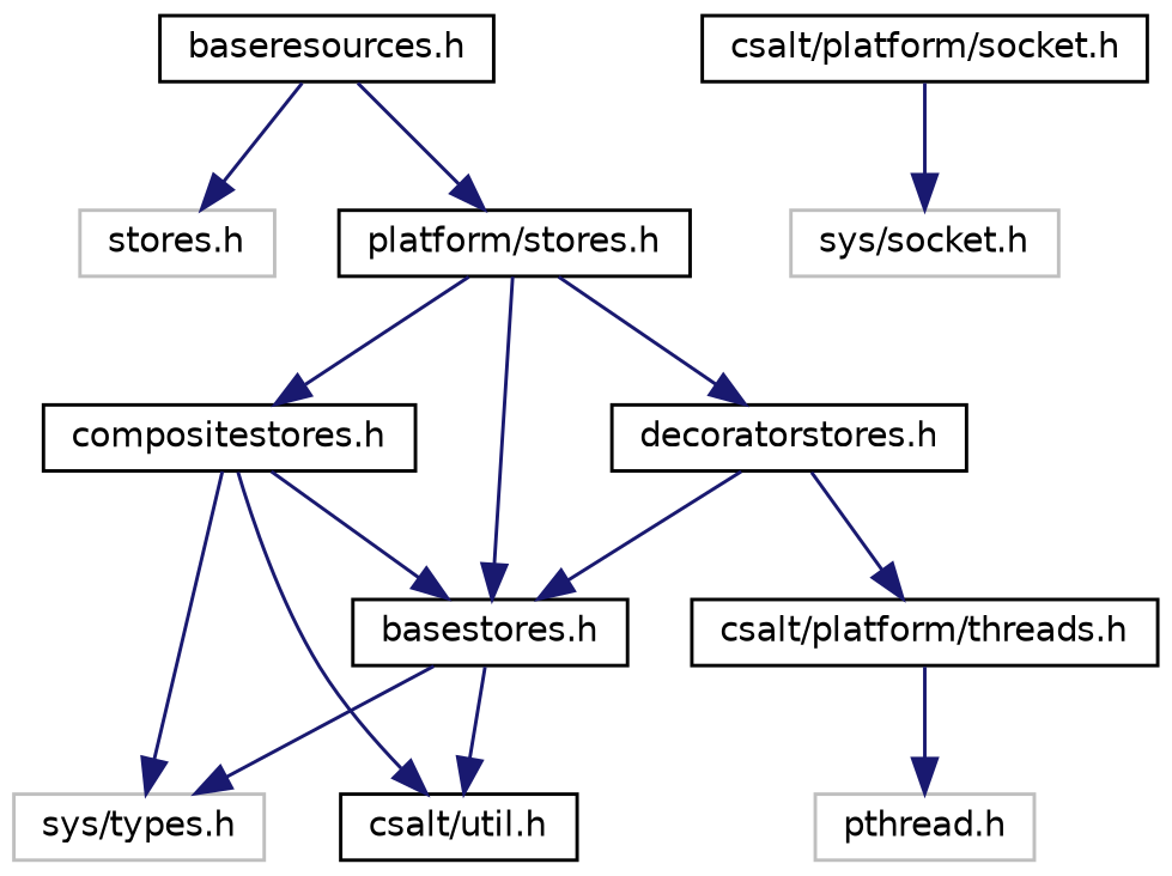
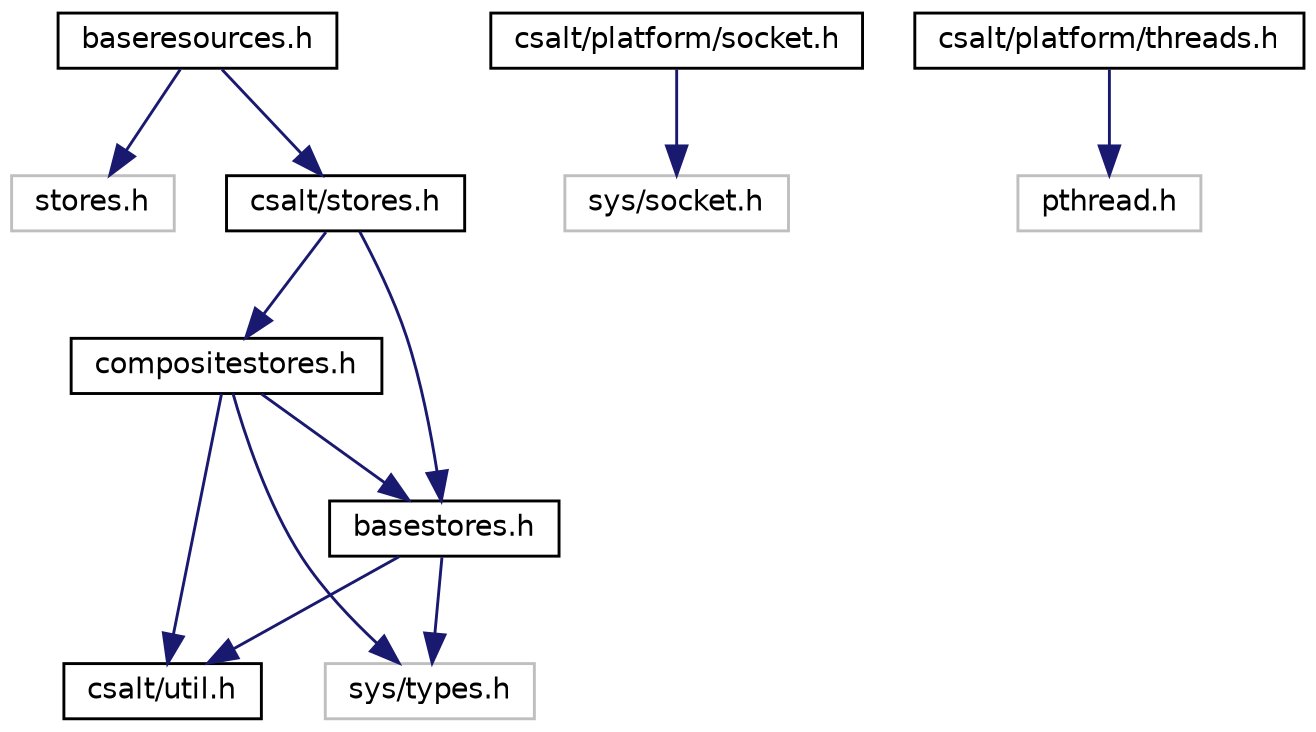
  digraph {
    node [color=black fillcolor=white fontname=Helvetica fontsize=10 shape=record style=filled]
    edge [color=midnightblue fontname=Helvetica fontsize=10 labelfontname=Helvetica labelfontsize=10 style=solid]
    n1 [height=0.2 label="baseresources.h" width=0.4]
    n2 [color=grey75 height=0.2 label="stores.h" width=0.4]
-   n3 [height=0.2 label="platform/stores.h" width=0.4]
+   n3 [height=0.2 label="csalt/stores.h" width=0.4]
    n4 [height=0.2 label="csalt/platform/socket.h" width=0.4]
    n5 [color=grey75 height=0.2 label="sys/socket.h" width=0.4]
    n6 [height=0.2 label="basestores.h" width=0.4]
    n7 [height=0.2 label="compositestores.h" width=0.4]
-   n8 [height=0.2 label="decoratorstores.h" width=0.4]
    n9 [color=grey75 height=0.2 label="sys/types.h" width=0.4]
    n10 [height=0.2 label="csalt/util.h" width=0.4]
    n11 [height=0.2 label="csalt/platform/threads.h" width=0.4]
    n12 [color=grey75 height=0.2 label="pthread.h" width=0.4]
    n1 -> n2
    n1 -> n3
    n3 -> n6
    n3 -> n7
-   n3 -> n8
    n4 -> n5
    n6 -> n9
    n6 -> n10
    n7 -> n6
    n7 -> n9
    n7 -> n10
-   n8 -> n6
-   n8 -> n11
    n11 -> n12
  }
